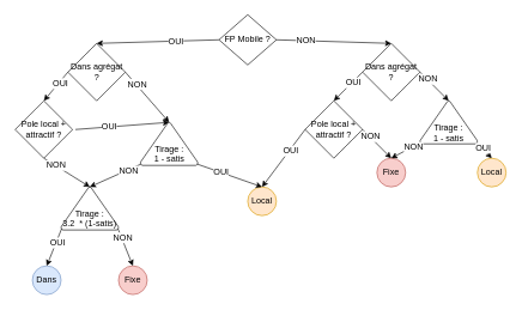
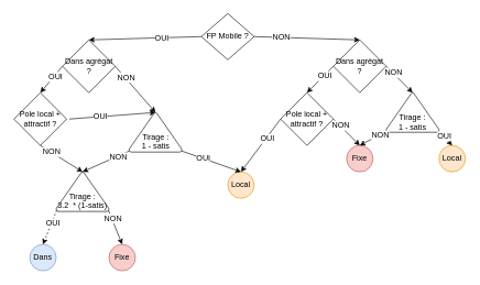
  <mxCell id="0" />
  <mxCell id="1" parent="0" />
  <mxCell id="2" value="FP Mobile ?" style="rhombus;whiteSpace=wrap;html=1;" vertex="1" parent="1"><mxGeometry x="304" y="20" width="80" height="70" as="geometry" /></mxCell>
  <mxCell id="3" value="Dans agrégat ?" style="rhombus;whiteSpace=wrap;html=1;" vertex="1" parent="1"><mxGeometry x="504" y="60" width="80" height="80" as="geometry" /></mxCell>
  <mxCell id="4" value="" style="endArrow=classic;html=1;exitX=0;exitY=0.5;exitDx=0;exitDy=0;entryX=0.5;entryY=0;entryDx=0;entryDy=0;" edge="1" parent="1" source="2" target="25"><mxGeometry width="50" height="50" relative="1" as="geometry"><mxPoint x="144" y="280" as="sourcePoint" /><mxPoint x="74" y="100" as="targetPoint" /></mxGeometry></mxCell>
  <mxCell id="5" value="OUI" style="text;html=1;resizable=0;points=[];align=center;verticalAlign=middle;labelBackgroundColor=#ffffff;" vertex="1" connectable="0" parent="4"><mxGeometry x="-0.285" y="1" relative="1" as="geometry"><mxPoint as="offset" /></mxGeometry></mxCell>
  <mxCell id="6" value="" style="endArrow=classic;html=1;entryX=0.5;entryY=0;entryDx=0;entryDy=0;exitX=1;exitY=0.5;exitDx=0;exitDy=0;" edge="1" parent="1" source="2" target="3"><mxGeometry width="50" height="50" relative="1" as="geometry"><mxPoint x="324" y="230" as="sourcePoint" /><mxPoint x="374" y="180" as="targetPoint" /></mxGeometry></mxCell>
  <mxCell id="7" value="NON" style="text;html=1;resizable=0;points=[];align=center;verticalAlign=middle;labelBackgroundColor=#ffffff;" vertex="1" connectable="0" parent="6"><mxGeometry x="-0.499" y="1" relative="1" as="geometry"><mxPoint as="offset" /></mxGeometry></mxCell>
  <mxCell id="8" value="Pole local + attractif ?" style="rhombus;whiteSpace=wrap;html=1;" vertex="1" parent="1"><mxGeometry x="424" y="140" width="80" height="80" as="geometry" /></mxCell>
  <mxCell id="9" value="" style="endArrow=classic;html=1;exitX=0;exitY=0.5;exitDx=0;exitDy=0;entryX=0.5;entryY=0;entryDx=0;entryDy=0;" edge="1" parent="1" source="3" target="8"><mxGeometry width="50" height="50" relative="1" as="geometry"><mxPoint x="234.31" y="29.828" as="sourcePoint" /><mxPoint x="-5.69" y="69.828" as="targetPoint" /></mxGeometry></mxCell>
  <mxCell id="10" value="OUI" style="text;html=1;resizable=0;points=[];align=center;verticalAlign=middle;labelBackgroundColor=#ffffff;" vertex="1" connectable="0" parent="9"><mxGeometry x="-0.285" y="1" relative="1" as="geometry"><mxPoint as="offset" /></mxGeometry></mxCell>
  <mxCell id="11" value="" style="endArrow=classic;html=1;entryX=0.5;entryY=0;entryDx=0;entryDy=0;exitX=1;exitY=0.5;exitDx=0;exitDy=0;entryPerimeter=0;" edge="1" parent="1" source="3" target="13"><mxGeometry width="50" height="50" relative="1" as="geometry"><mxPoint x="33.81" y="199.828" as="sourcePoint" /><mxPoint x="273.81" y="239.828" as="targetPoint" /></mxGeometry></mxCell>
  <mxCell id="12" value="NON" style="text;html=1;resizable=0;points=[];align=center;verticalAlign=middle;labelBackgroundColor=#ffffff;" vertex="1" connectable="0" parent="11"><mxGeometry x="-0.499" y="1" relative="1" as="geometry"><mxPoint as="offset" /></mxGeometry></mxCell>
  <mxCell id="13" value="&lt;br&gt;&lt;br&gt;Tirage :&lt;br&gt;1 - satis&lt;br&gt;" style="strokeWidth=1;html=1;shape=mxgraph.flowchart.extract_or_measurement;whiteSpace=wrap;" vertex="1" parent="1"><mxGeometry x="584" y="140" width="80" height="60" as="geometry" /></mxCell>
  <mxCell id="14" value="Fixe" style="ellipse;whiteSpace=wrap;html=1;aspect=fixed;fillColor=#f8cecc;strokeColor=#b85450;" vertex="1" parent="1"><mxGeometry x="524" y="220" width="40" height="40" as="geometry" /></mxCell>
  <mxCell id="15" value="Local&lt;br&gt;" style="ellipse;whiteSpace=wrap;html=1;aspect=fixed;fillColor=#ffe6cc;strokeColor=#d79b00;" vertex="1" parent="1"><mxGeometry x="664" y="220" width="40" height="40" as="geometry" /></mxCell>
  <mxCell id="16" value="" style="endArrow=classic;html=1;entryX=0.5;entryY=0;entryDx=0;entryDy=0;exitX=0.01;exitY=0.97;exitDx=0;exitDy=0;exitPerimeter=0;" edge="1" parent="1" source="13" target="14"><mxGeometry width="50" height="50" relative="1" as="geometry"><mxPoint x="574" y="280" as="sourcePoint" /><mxPoint x="594.31" y="189.828" as="targetPoint" /></mxGeometry></mxCell>
  <mxCell id="17" value="NON" style="text;html=1;resizable=0;points=[];align=center;verticalAlign=middle;labelBackgroundColor=#ffffff;" vertex="1" connectable="0" parent="16"><mxGeometry x="-0.499" y="1" relative="1" as="geometry"><mxPoint as="offset" /></mxGeometry></mxCell>
  <mxCell id="18" value="" style="endArrow=classic;html=1;exitX=0.99;exitY=0.97;exitDx=0;exitDy=0;entryX=0.5;entryY=0;entryDx=0;entryDy=0;exitPerimeter=0;" edge="1" parent="1" source="13" target="15"><mxGeometry width="50" height="50" relative="1" as="geometry"><mxPoint x="514.31" y="109.828" as="sourcePoint" /><mxPoint x="434.31" y="189.828" as="targetPoint" /></mxGeometry></mxCell>
  <mxCell id="19" value="OUI" style="text;html=1;resizable=0;points=[];align=center;verticalAlign=middle;labelBackgroundColor=#ffffff;" vertex="1" connectable="0" parent="18"><mxGeometry x="-0.285" y="1" relative="1" as="geometry"><mxPoint as="offset" /></mxGeometry></mxCell>
  <mxCell id="20" value="" style="endArrow=classic;html=1;entryX=0.5;entryY=0;entryDx=0;entryDy=0;exitX=1;exitY=0.5;exitDx=0;exitDy=0;" edge="1" parent="1" source="8" target="14"><mxGeometry width="50" height="50" relative="1" as="geometry"><mxPoint x="555" y="248.448" as="sourcePoint" /><mxPoint x="514.31" y="309.828" as="targetPoint" /></mxGeometry></mxCell>
  <mxCell id="21" value="NON" style="text;html=1;resizable=0;points=[];align=center;verticalAlign=middle;labelBackgroundColor=#ffffff;" vertex="1" connectable="0" parent="20"><mxGeometry x="-0.499" y="1" relative="1" as="geometry"><mxPoint as="offset" /></mxGeometry></mxCell>
  <mxCell id="22" value="Local" style="ellipse;whiteSpace=wrap;html=1;aspect=fixed;fillColor=#ffe6cc;strokeColor=#d79b00;" vertex="1" parent="1"><mxGeometry x="344" y="260" width="40" height="40" as="geometry" /></mxCell>
  <mxCell id="23" value="" style="endArrow=classic;html=1;exitX=0;exitY=0.5;exitDx=0;exitDy=0;entryX=0.5;entryY=0;entryDx=0;entryDy=0;" edge="1" parent="1" source="8" target="22"><mxGeometry width="50" height="50" relative="1" as="geometry"><mxPoint x="592.931" y="368.448" as="sourcePoint" /><mxPoint x="614.31" y="429.828" as="targetPoint" /></mxGeometry></mxCell>
  <mxCell id="24" value="OUI" style="text;html=1;resizable=0;points=[];align=center;verticalAlign=middle;labelBackgroundColor=#ffffff;" vertex="1" connectable="0" parent="23"><mxGeometry x="-0.285" y="1" relative="1" as="geometry"><mxPoint as="offset" /></mxGeometry></mxCell>
  <mxCell id="25" value="Dans agrégat ?" style="rhombus;whiteSpace=wrap;html=1;" vertex="1" parent="1"><mxGeometry x="93.5" y="60" width="80" height="80" as="geometry" /></mxCell>
  <mxCell id="26" value="" style="endArrow=classic;html=1;exitX=0;exitY=0.5;exitDx=0;exitDy=0;entryX=0.5;entryY=0;entryDx=0;entryDy=0;" edge="1" parent="1" source="25" target="30"><mxGeometry width="50" height="50" relative="1" as="geometry"><mxPoint x="-176.19" y="29.828" as="sourcePoint" /><mxPoint x="53.81" y="139.828" as="targetPoint" /></mxGeometry></mxCell>
  <mxCell id="27" value="OUI" style="text;html=1;resizable=0;points=[];align=center;verticalAlign=middle;labelBackgroundColor=#ffffff;" vertex="1" connectable="0" parent="26"><mxGeometry x="-0.285" y="1" relative="1" as="geometry"><mxPoint as="offset" /></mxGeometry></mxCell>
  <mxCell id="28" value="" style="endArrow=classic;html=1;entryX=0.5;entryY=0;entryDx=0;entryDy=0;exitX=1;exitY=0.5;exitDx=0;exitDy=0;entryPerimeter=0;" edge="1" parent="1" source="25" target="36"><mxGeometry width="50" height="50" relative="1" as="geometry"><mxPoint x="-376.69" y="199.828" as="sourcePoint" /><mxPoint x="213.81" y="139.828" as="targetPoint" /></mxGeometry></mxCell>
  <mxCell id="29" value="NON" style="text;html=1;resizable=0;points=[];align=center;verticalAlign=middle;labelBackgroundColor=#ffffff;" vertex="1" connectable="0" parent="28"><mxGeometry x="-0.499" y="1" relative="1" as="geometry"><mxPoint as="offset" /></mxGeometry></mxCell>
  <mxCell id="30" value="Pole local + attractif ?" style="rhombus;whiteSpace=wrap;html=1;" vertex="1" parent="1"><mxGeometry x="20" y="140" width="80" height="80" as="geometry" /></mxCell>
  <mxCell id="31" value="" style="endArrow=classic;html=1;exitX=0.5;exitY=1;exitDx=0;exitDy=0;entryX=0.5;entryY=0;entryDx=0;entryDy=0;entryPerimeter=0;" edge="1" parent="1" source="30" target="35"><mxGeometry width="50" height="50" relative="1" as="geometry"><mxPoint x="654.31" y="189.828" as="sourcePoint" /><mxPoint x="124" y="220" as="targetPoint" /></mxGeometry></mxCell>
  <mxCell id="32" value="NON" style="text;html=1;resizable=0;points=[];align=center;verticalAlign=middle;labelBackgroundColor=#ffffff;" vertex="1" connectable="0" parent="31"><mxGeometry x="-0.499" y="1" relative="1" as="geometry"><mxPoint as="offset" /></mxGeometry></mxCell>
  <mxCell id="33" value="" style="endArrow=classic;html=1;entryX=0.5;entryY=0;entryDx=0;entryDy=0;entryPerimeter=0;" edge="1" parent="1" target="36"><mxGeometry width="50" height="50" relative="1" as="geometry"><mxPoint x="104" y="180" as="sourcePoint" /><mxPoint x="4" y="220" as="targetPoint" /></mxGeometry></mxCell>
  <mxCell id="34" value="OUI" style="text;html=1;resizable=0;points=[];align=center;verticalAlign=middle;labelBackgroundColor=#ffffff;" vertex="1" connectable="0" parent="33"><mxGeometry x="-0.285" y="1" relative="1" as="geometry"><mxPoint as="offset" /></mxGeometry></mxCell>
  <mxCell id="35" value="&lt;br&gt;&lt;br&gt;Tirage :&lt;br&gt;3.2&amp;nbsp; * (1-satis)&lt;br&gt;" style="strokeWidth=1;html=1;shape=mxgraph.flowchart.extract_or_measurement;whiteSpace=wrap;" vertex="1" parent="1"><mxGeometry x="84" y="260" width="80" height="60" as="geometry" /></mxCell>
  <mxCell id="36" value="&lt;br&gt;&lt;br&gt;Tirage :&lt;br&gt;1 - satis&lt;br&gt;" style="strokeWidth=1;html=1;shape=mxgraph.flowchart.extract_or_measurement;whiteSpace=wrap;" vertex="1" parent="1"><mxGeometry x="194.5" y="170" width="80" height="60" as="geometry" /></mxCell>
  <mxCell id="37" value="" style="endArrow=classic;html=1;exitX=0.99;exitY=0.97;exitDx=0;exitDy=0;entryX=0.5;entryY=0;entryDx=0;entryDy=0;exitPerimeter=0;" edge="1" parent="1" target="22" source="36"><mxGeometry width="50" height="50" relative="1" as="geometry"><mxPoint x="114.707" y="329.828" as="sourcePoint" /><mxPoint x="344.81" y="459.828" as="targetPoint" /></mxGeometry></mxCell>
  <mxCell id="38" value="OUI" style="text;html=1;resizable=0;points=[];align=center;verticalAlign=middle;labelBackgroundColor=#ffffff;" vertex="1" connectable="0" parent="37"><mxGeometry x="-0.285" y="1" relative="1" as="geometry"><mxPoint as="offset" /></mxGeometry></mxCell>
  <mxCell id="39" value="" style="endArrow=classic;html=1;exitX=0.01;exitY=0.97;exitDx=0;exitDy=0;entryX=0.5;entryY=0;entryDx=0;entryDy=0;entryPerimeter=0;exitPerimeter=0;" edge="1" parent="1" source="36" target="35"><mxGeometry width="50" height="50" relative="1" as="geometry"><mxPoint x="110.069" y="189.828" as="sourcePoint" /><mxPoint x="174.207" y="229.828" as="targetPoint" /></mxGeometry></mxCell>
  <mxCell id="40" value="NON" style="text;html=1;resizable=0;points=[];align=center;verticalAlign=middle;labelBackgroundColor=#ffffff;" vertex="1" connectable="0" parent="39"><mxGeometry x="-0.499" y="1" relative="1" as="geometry"><mxPoint as="offset" /></mxGeometry></mxCell>
  <mxCell id="41" value="Dans" style="ellipse;whiteSpace=wrap;html=1;aspect=fixed;fillColor=#dae8fc;strokeColor=#6c8ebf;" vertex="1" parent="1"><mxGeometry x="44" y="370" width="40" height="40" as="geometry" /></mxCell>
- <mxCell id="42" value="" style="endArrow=classic;html=1;exitX=0.01;exitY=0.97;exitDx=0;exitDy=0;entryX=0.5;entryY=0;entryDx=0;entryDy=0;exitPerimeter=0;" edge="1" parent="1" target="41" source="35"><mxGeometry width="50" height="50" relative="1" as="geometry"><mxPoint x="100.707" y="318.448" as="sourcePoint" /><mxPoint x="360.81" y="449.828" as="targetPoint" /></mxGeometry></mxCell>
+ <mxCell id="42" value="" style="endArrow=classic;html=1;exitX=0.01;exitY=0.97;exitDx=0;exitDy=0;entryX=0.5;entryY=0;entryDx=0;entryDy=0;exitPerimeter=0;dashed=1;" edge="1" parent="1" target="41" source="35"><mxGeometry width="50" height="50" relative="1" as="geometry"><mxPoint x="100.707" y="318.448" as="sourcePoint" /><mxPoint x="360.81" y="449.828" as="targetPoint" /></mxGeometry></mxCell>
  <mxCell id="43" value="OUI" style="text;html=1;resizable=0;points=[];align=center;verticalAlign=middle;labelBackgroundColor=#ffffff;" vertex="1" connectable="0" parent="42"><mxGeometry x="-0.285" y="1" relative="1" as="geometry"><mxPoint as="offset" /></mxGeometry></mxCell>
  <mxCell id="44" value="Fixe" style="ellipse;whiteSpace=wrap;html=1;aspect=fixed;fillColor=#f8cecc;strokeColor=#b85450;" vertex="1" parent="1"><mxGeometry x="164" y="370" width="40" height="40" as="geometry" /></mxCell>
  <mxCell id="45" value="" style="endArrow=classic;html=1;entryX=0.5;entryY=0;entryDx=0;entryDy=0;exitX=0.99;exitY=0.97;exitDx=0;exitDy=0;exitPerimeter=0;" edge="1" parent="1" target="44" source="35"><mxGeometry width="50" height="50" relative="1" as="geometry"><mxPoint x="184.207" y="329.828" as="sourcePoint" /><mxPoint x="194.31" y="459.828" as="targetPoint" /></mxGeometry></mxCell>
  <mxCell id="46" value="NON" style="text;html=1;resizable=0;points=[];align=center;verticalAlign=middle;labelBackgroundColor=#ffffff;" vertex="1" connectable="0" parent="45"><mxGeometry x="-0.499" y="1" relative="1" as="geometry"><mxPoint as="offset" /></mxGeometry></mxCell>
